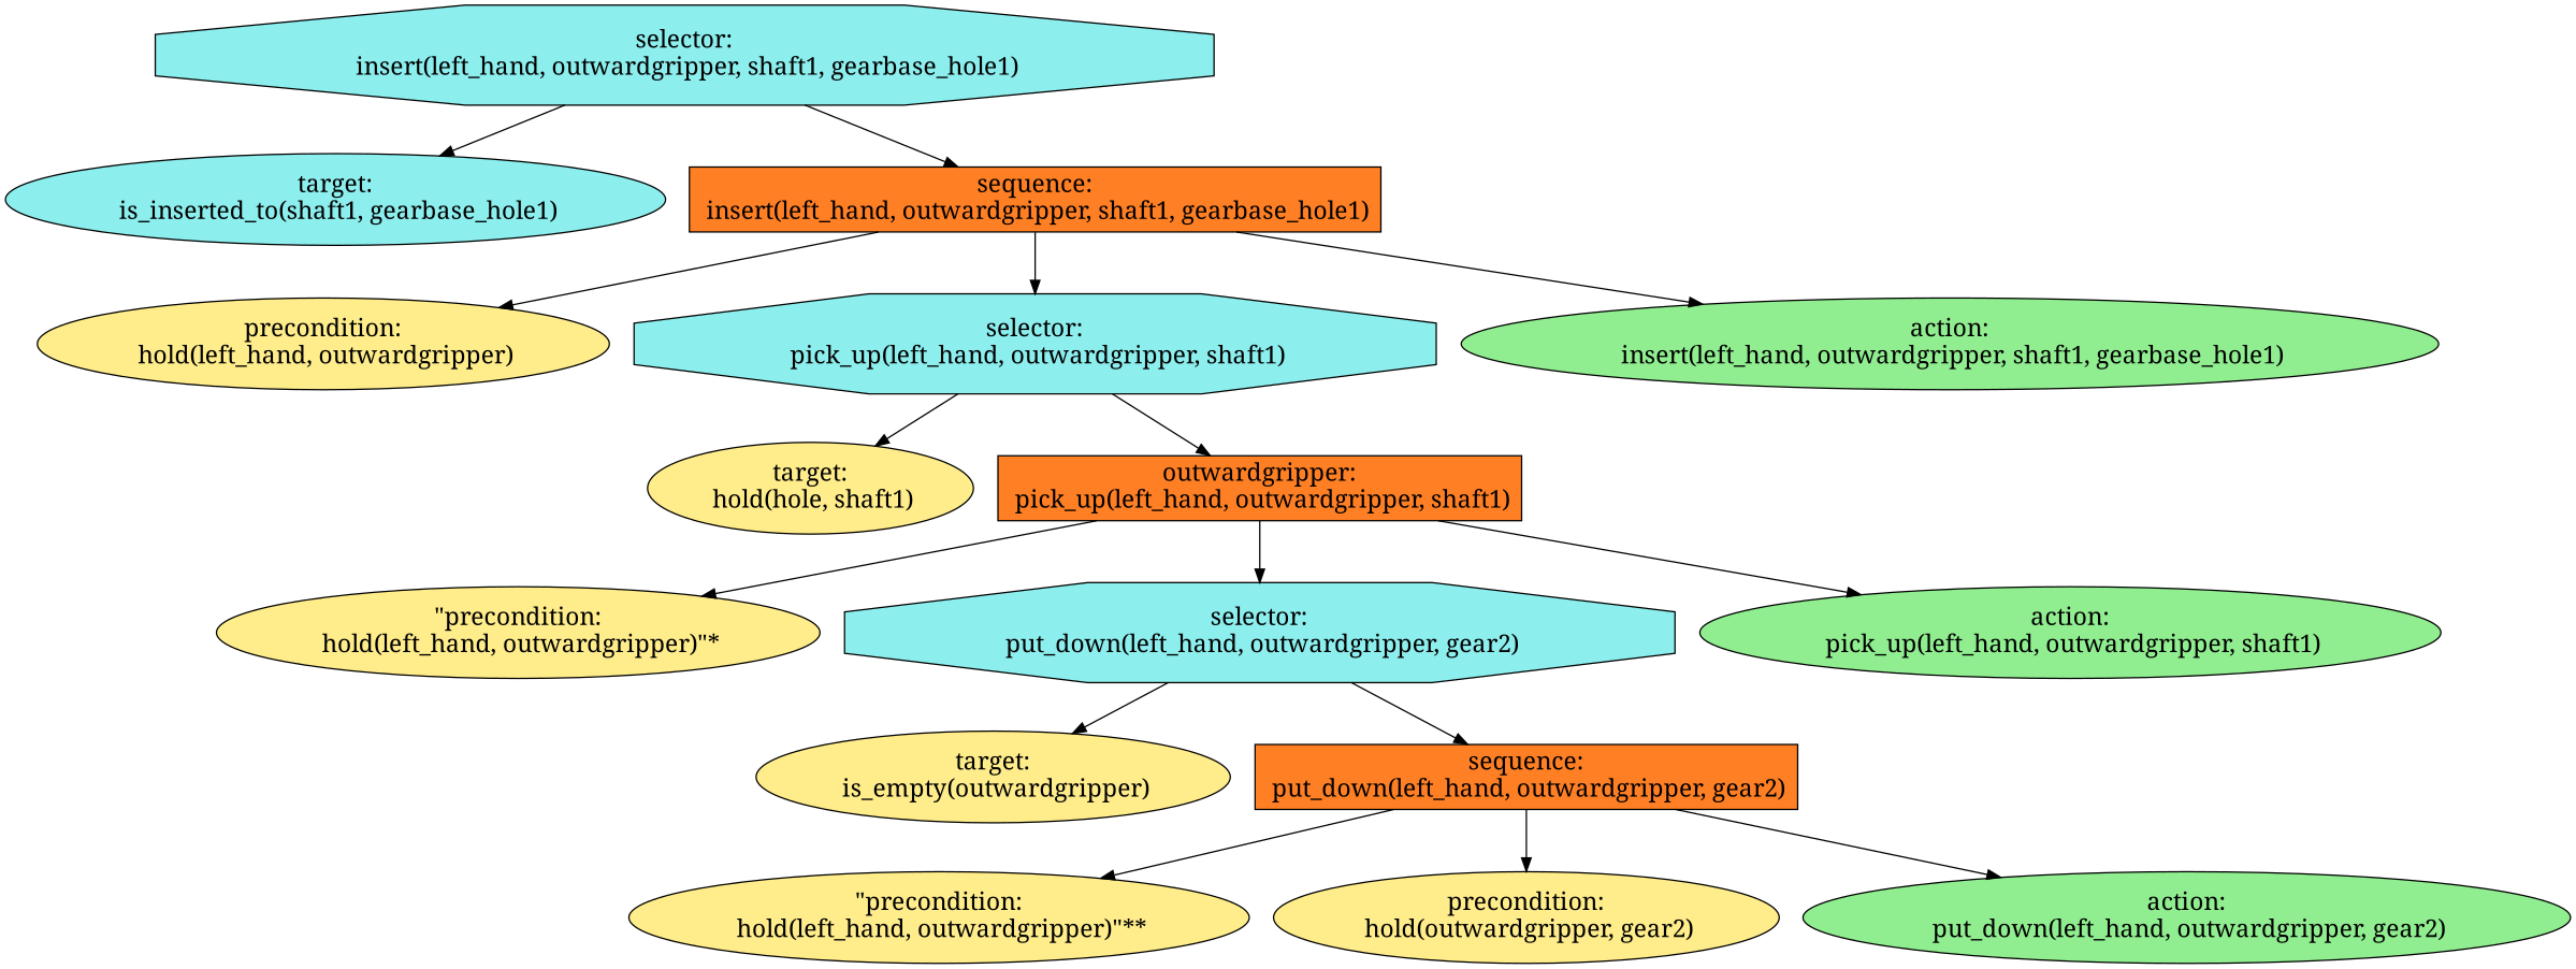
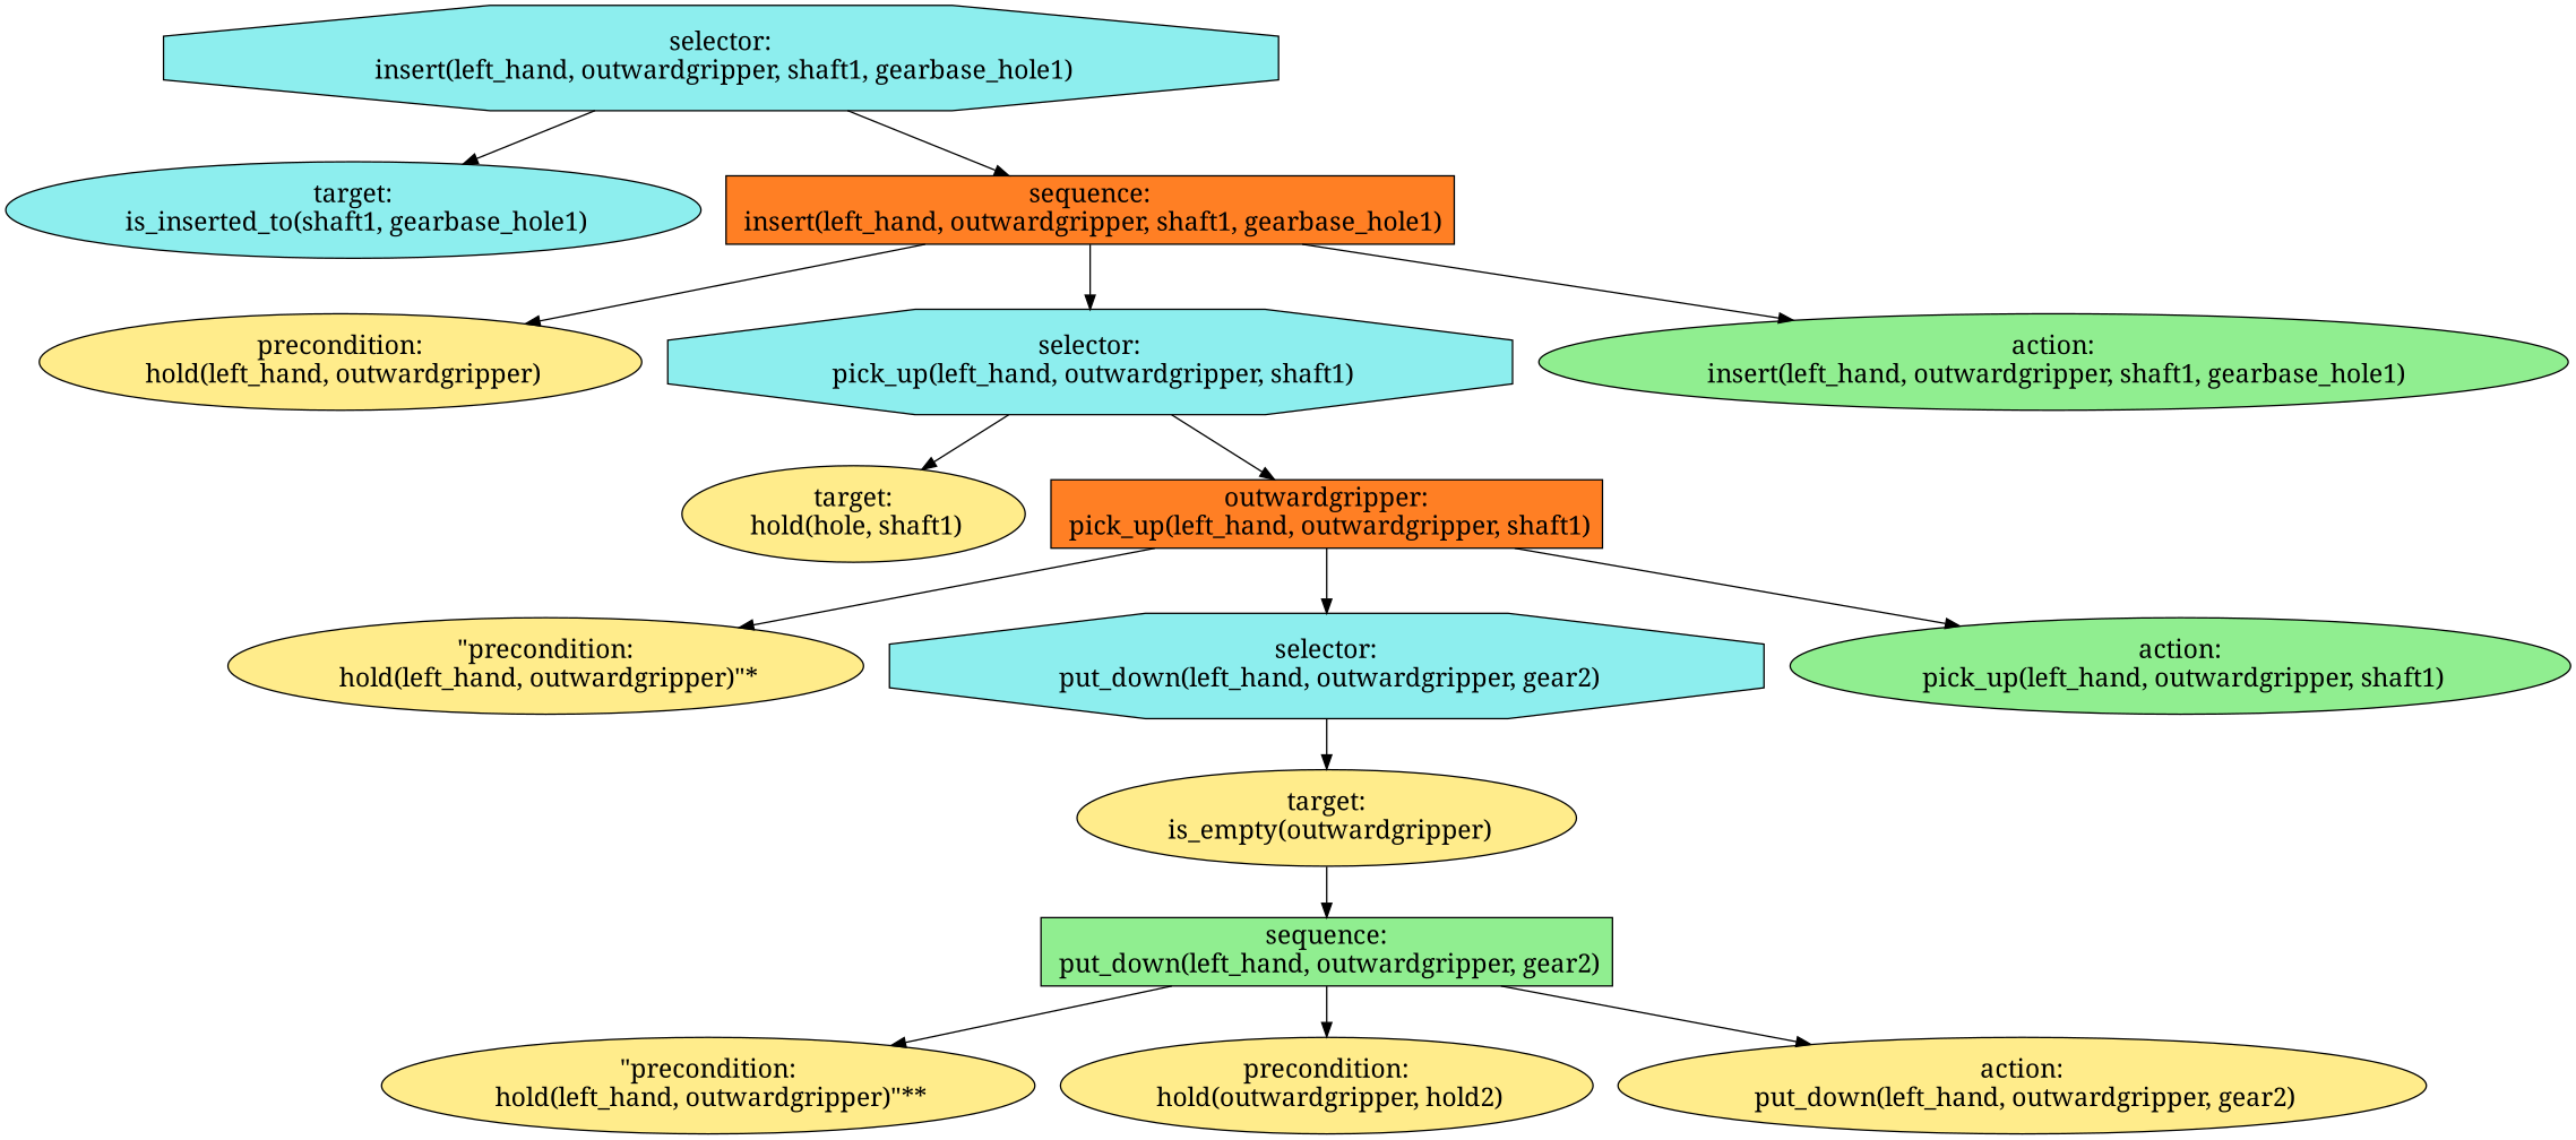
  digraph {
    fontname="Noto Serif"
    ordering=out
    node [fillcolor=lightgoldenrod1 fontcolor=black fontname="Noto Serif" fontsize=18 shape=ellipse style=filled]
    edge [fontname="Noto Serif"]
    n1 [fillcolor=darkslategray2 label="selector:\n insert(left_hand, outwardgripper, shaft1, gearbase_hole1)" shape=octagon]
    n2 [fillcolor=darkslategray2 label="target:\n is_inserted_to(shaft1, gearbase_hole1)"]
    n3 [fillcolor=chocolate1 label="sequence:\n insert(left_hand, outwardgripper, shaft1, gearbase_hole1)" shape=box]
    n4 [label="precondition:\n hold(left_hand, outwardgripper)"]
    n5 [fillcolor=darkslategray2 label="selector:\n pick_up(left_hand, outwardgripper, shaft1)" shape=octagon]
    n6 [fillcolor=lightgreen label="action:\n insert(left_hand, outwardgripper, shaft1, gearbase_hole1)"]
    n7 [label="target:\n hold(hole, shaft1)"]
    n8 [fillcolor=chocolate1 label="outwardgripper:\n pick_up(left_hand, outwardgripper, shaft1)" shape=box]
    n9 [label="\"precondition:\n hold(left_hand, outwardgripper)\"*"]
    n10 [fillcolor=darkslategray2 label="selector:\n put_down(left_hand, outwardgripper, gear2)" shape=octagon]
    n11 [fillcolor=lightgreen label="action:\n pick_up(left_hand, outwardgripper, shaft1)"]
    n12 [label="target:\n is_empty(outwardgripper)"]
-   n13 [fillcolor=chocolate1 label="sequence:\n put_down(left_hand, outwardgripper, gear2)" shape=box]
+   n13 [fillcolor=lightgreen label="sequence:\n put_down(left_hand, outwardgripper, gear2)" shape=box]
    n14 [label="\"precondition:\n hold(left_hand, outwardgripper)\"**"]
-   n15 [label="precondition:\n hold(outwardgripper, gear2)"]
-   n16 [fillcolor=lightgreen label="action:\n put_down(left_hand, outwardgripper, gear2)"]
+   n15 [label="precondition:\n hold(outwardgripper, hold2)"]
+   n16 [label="action:\n put_down(left_hand, outwardgripper, gear2)"]
    n1 -> n2
    n1 -> n3
    n3 -> n4
    n3 -> n5
    n3 -> n6
    n5 -> n7
    n5 -> n8
    n8 -> n9
    n8 -> n10
    n8 -> n11
    n10 -> n12
-   n10 -> n13
+   n12 -> n13
    n13 -> n14
    n13 -> n15
    n13 -> n16
  }
